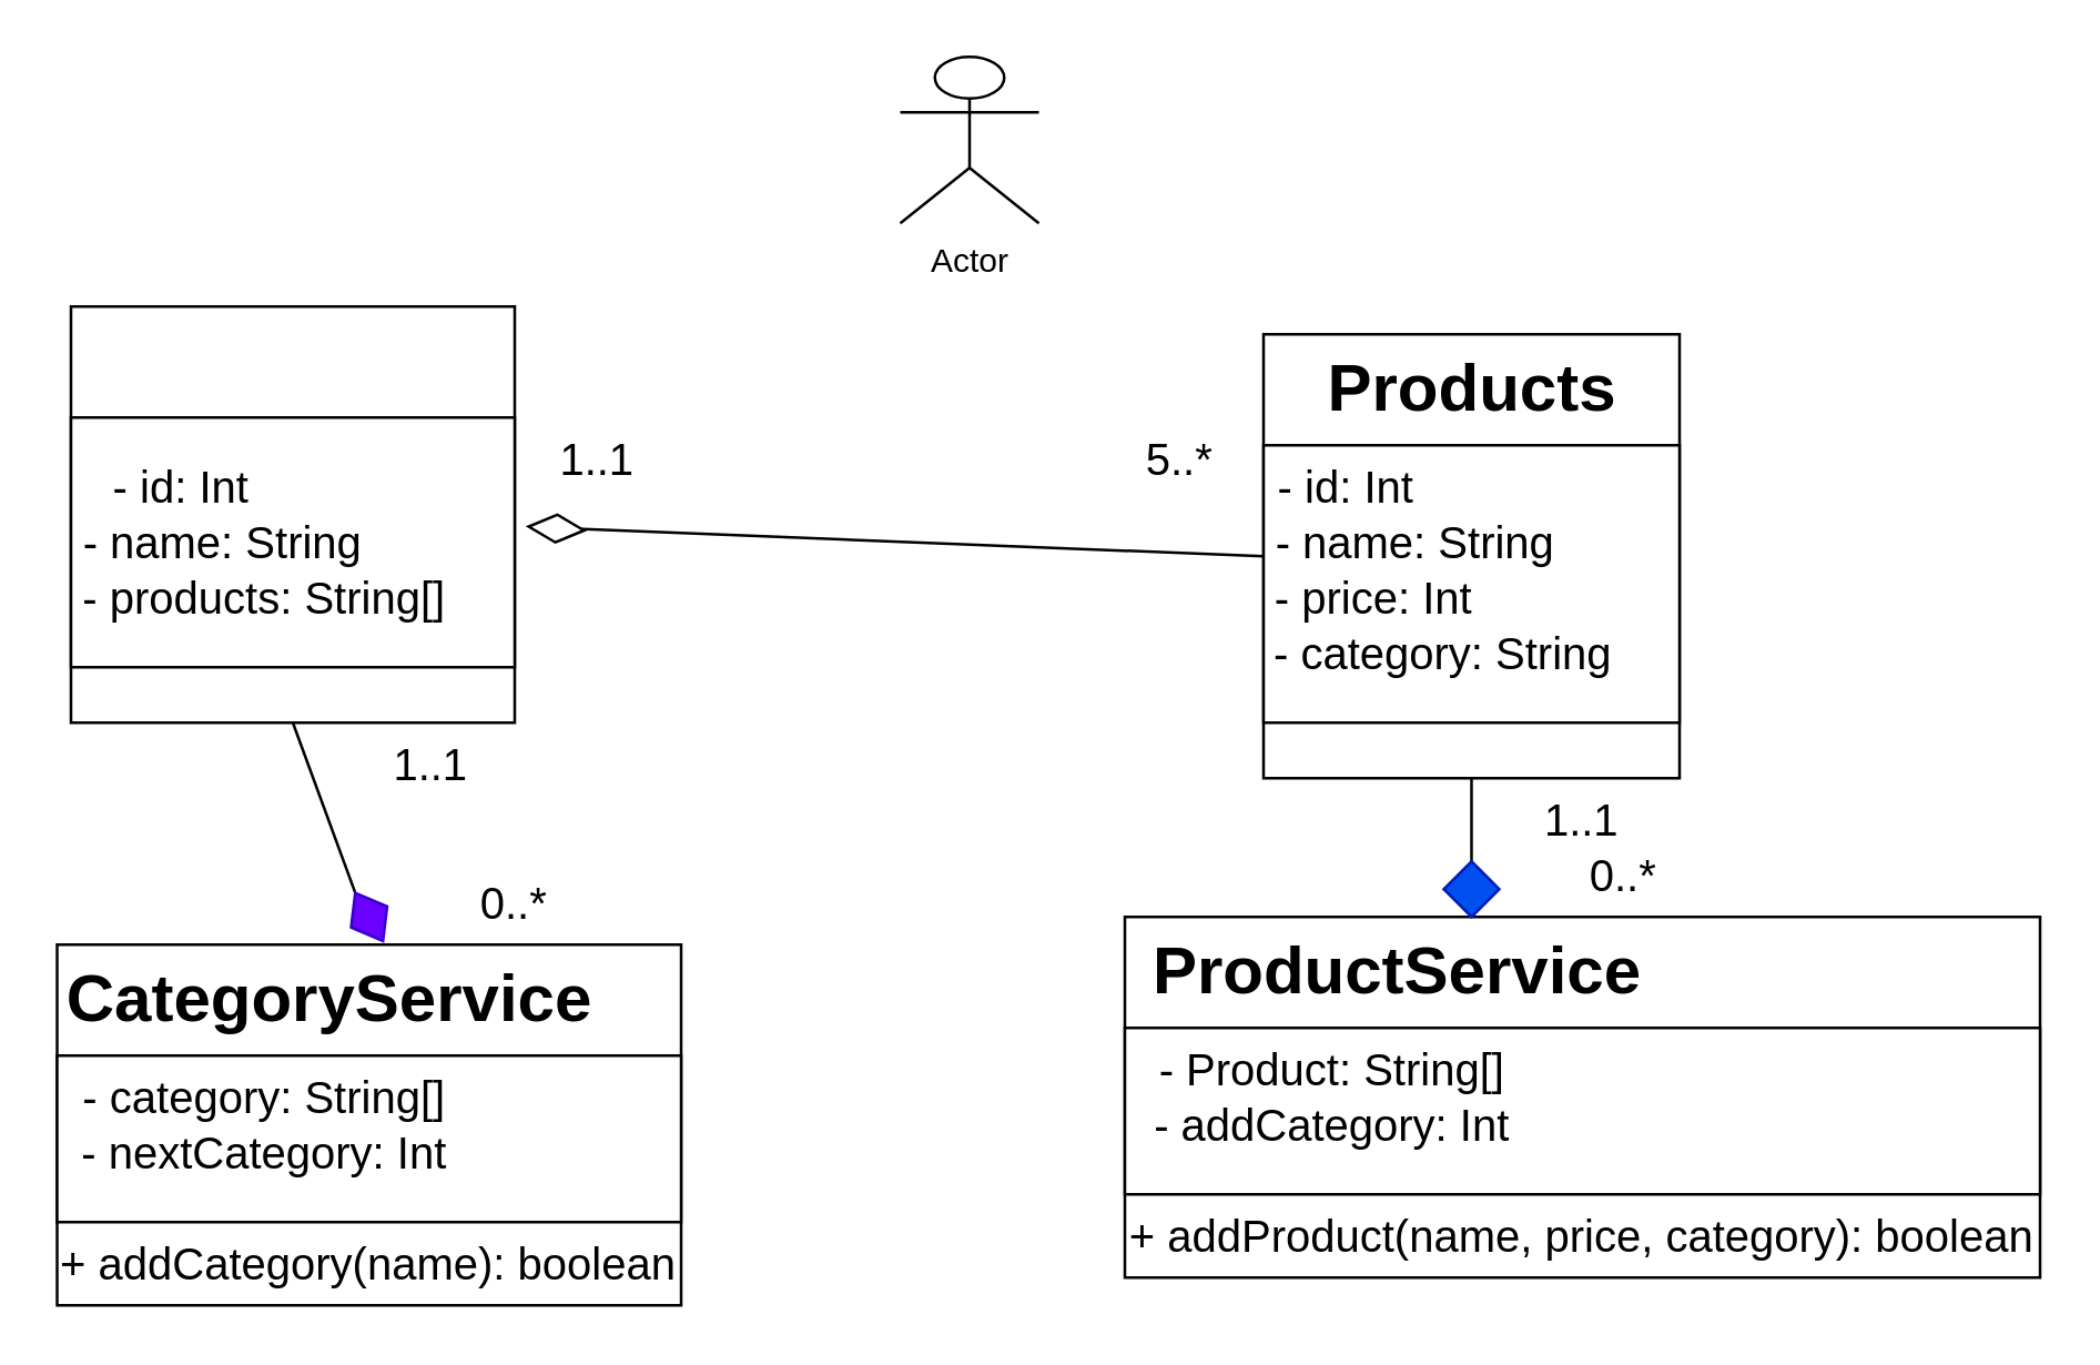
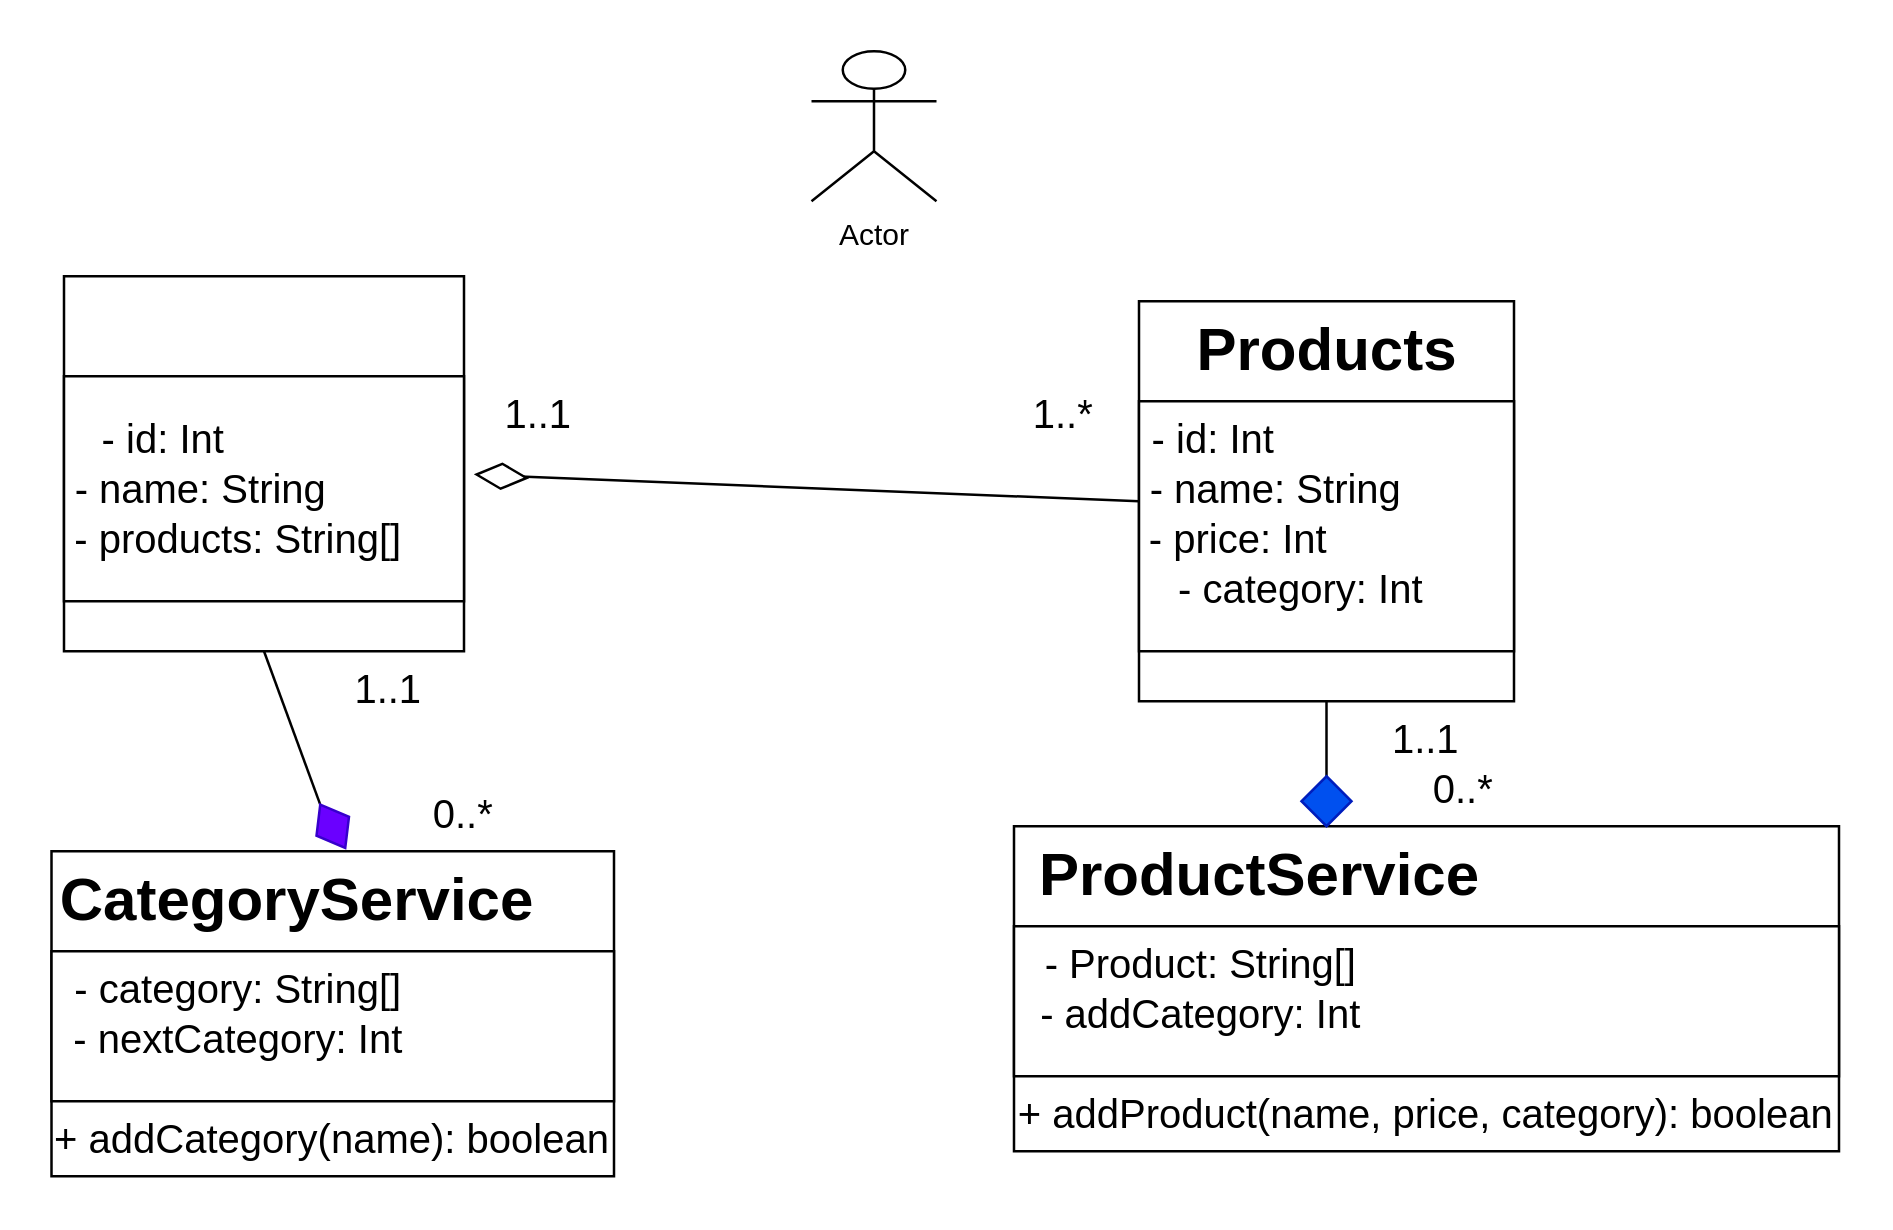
  <mxCell id="0" />
  <mxCell id="1" parent="0" />
  <mxCell id="2" value="Actor" style="shape=umlActor;verticalLabelPosition=bottom;verticalAlign=top;html=1;outlineConnect=0;" vertex="1" parent="1"><mxGeometry x="324" y="20" width="50" height="60" as="geometry" /></mxCell>
  <mxCell id="3" value="" style="rounded=0;whiteSpace=wrap;html=1;fontSize=16;" vertex="1" parent="1"><mxGeometry x="455" y="120" width="150" height="160" as="geometry" /></mxCell>
  <mxCell id="4" value="" style="rounded=0;whiteSpace=wrap;html=1;fontSize=16;" vertex="1" parent="1"><mxGeometry x="455" y="160" width="150" height="100" as="geometry" /></mxCell>
  <mxCell id="5" value="Products" style="text;strokeColor=none;fillColor=none;html=1;fontSize=24;fontStyle=1;verticalAlign=middle;align=center;" vertex="1" parent="1"><mxGeometry x="480" y="120" width="100" height="40" as="geometry" /></mxCell>
  <mxCell id="6" value="- id: Int" style="text;html=1;strokeColor=none;fillColor=none;align=center;verticalAlign=middle;whiteSpace=wrap;rounded=0;fontSize=16;" vertex="1" parent="1"><mxGeometry x="455" y="160" width="60" height="30" as="geometry" /></mxCell>
  <mxCell id="7" value="- name: String" style="text;html=1;strokeColor=none;fillColor=none;align=center;verticalAlign=middle;whiteSpace=wrap;rounded=0;fontSize=16;" vertex="1" parent="1"><mxGeometry x="455" y="180" width="110" height="30" as="geometry" /></mxCell>
  <mxCell id="8" value="- price: Int" style="text;html=1;strokeColor=none;fillColor=none;align=center;verticalAlign=middle;whiteSpace=wrap;rounded=0;fontSize=16;" vertex="1" parent="1"><mxGeometry x="455" y="200" width="80" height="30" as="geometry" /></mxCell>
- <mxCell id="9" value="- category: String" style="text;html=1;strokeColor=none;fillColor=none;align=center;verticalAlign=middle;whiteSpace=wrap;rounded=0;fontSize=16;" vertex="1" parent="1"><mxGeometry x="455" y="220" width="130" height="30" as="geometry" /></mxCell>
- <mxCell id="10" value="5..*" style="text;html=1;strokeColor=none;fillColor=none;align=center;verticalAlign=middle;whiteSpace=wrap;rounded=0;fontSize=16;" vertex="1" parent="1"><mxGeometry x="395" y="150" width="60" height="30" as="geometry" /></mxCell>
+ <mxCell id="9" value="- category: Int" style="text;html=1;strokeColor=none;fillColor=none;align=center;verticalAlign=middle;whiteSpace=wrap;rounded=0;fontSize=16;" vertex="1" parent="1"><mxGeometry x="455" y="220" width="130" height="30" as="geometry" /></mxCell>
+ <mxCell id="10" value="1..*" style="text;html=1;strokeColor=none;fillColor=none;align=center;verticalAlign=middle;whiteSpace=wrap;rounded=0;fontSize=16;" vertex="1" parent="1"><mxGeometry x="395" y="150" width="60" height="30" as="geometry" /></mxCell>
  <mxCell id="11" value="1..1" style="text;html=1;strokeColor=none;fillColor=none;align=center;verticalAlign=middle;whiteSpace=wrap;rounded=0;fontSize=16;" vertex="1" parent="1"><mxGeometry x="185" y="150" width="60" height="30" as="geometry" /></mxCell>
  <mxCell id="12" value="" style="group" vertex="1" connectable="0" parent="1"><mxGeometry x="25" y="110" width="160" height="150" as="geometry" /></mxCell>
  <mxCell id="13" value="" style="rounded=0;whiteSpace=wrap;html=1;" vertex="1" parent="12"><mxGeometry width="160" height="150" as="geometry" /></mxCell>
  <mxCell id="14" value="" style="rounded=0;whiteSpace=wrap;html=1;" vertex="1" parent="12"><mxGeometry y="40" width="160" height="90" as="geometry" /></mxCell>
  <mxCell id="15" value="&lt;span style=&quot;font-size: 16px;&quot;&gt;- id: Int&lt;/span&gt;" style="text;html=1;strokeColor=none;fillColor=none;align=center;verticalAlign=middle;whiteSpace=wrap;rounded=0;" vertex="1" parent="12"><mxGeometry y="50" width="80" height="30" as="geometry" /></mxCell>
  <mxCell id="16" value="- name: String" style="text;html=1;strokeColor=none;fillColor=none;align=center;verticalAlign=middle;whiteSpace=wrap;rounded=0;fontSize=16;" vertex="1" parent="12"><mxGeometry y="70" width="110" height="30" as="geometry" /></mxCell>
  <mxCell id="17" value="- products: String[]" style="text;html=1;strokeColor=none;fillColor=none;align=center;verticalAlign=middle;whiteSpace=wrap;rounded=0;fontSize=16;" vertex="1" parent="12"><mxGeometry y="90" width="140" height="30" as="geometry" /></mxCell>
  <mxCell id="18" value="" style="endArrow=none;html=1;strokeWidth=1;fontSize=16;endSize=6;targetPerimeterSpacing=0;jumpSize=10;entryX=0;entryY=0;entryDx=0;entryDy=0;" edge="1" parent="1" target="8"><mxGeometry width="50" height="50" relative="1" as="geometry"><mxPoint x="205" y="190" as="sourcePoint" /><mxPoint x="365" y="130" as="targetPoint" /></mxGeometry></mxCell>
  <mxCell id="19" value="" style="rhombus;whiteSpace=wrap;html=1;fontSize=16;rotation=94;" vertex="1" parent="1"><mxGeometry x="195" y="180" width="10" height="20" as="geometry" /></mxCell>
  <mxCell id="20" value="" style="rounded=0;whiteSpace=wrap;html=1;fontSize=16;" vertex="1" parent="1"><mxGeometry x="20" y="340" width="225" height="130" as="geometry" /></mxCell>
  <mxCell id="21" value="" style="rounded=0;whiteSpace=wrap;html=1;fontSize=16;" vertex="1" parent="1"><mxGeometry x="20" y="380" width="225" height="60" as="geometry" /></mxCell>
  <mxCell id="22" value="CategoryService" style="text;strokeColor=none;fillColor=none;html=1;fontSize=24;fontStyle=1;verticalAlign=middle;align=center;" vertex="1" parent="1"><mxGeometry x="67.5" y="340" width="100" height="40" as="geometry" /></mxCell>
  <mxCell id="23" value="- category: String[]" style="text;html=1;strokeColor=none;fillColor=none;align=center;verticalAlign=middle;whiteSpace=wrap;rounded=0;fontSize=16;" vertex="1" parent="1"><mxGeometry x="25" y="380" width="140" height="30" as="geometry" /></mxCell>
  <mxCell id="24" value="- nextCategory: Int" style="text;html=1;strokeColor=none;fillColor=none;align=center;verticalAlign=middle;whiteSpace=wrap;rounded=0;fontSize=16;" vertex="1" parent="1"><mxGeometry x="25" y="400" width="140" height="30" as="geometry" /></mxCell>
  <mxCell id="25" value="+ addCategory(name): boolean" style="text;html=1;strokeColor=none;fillColor=none;align=center;verticalAlign=middle;whiteSpace=wrap;rounded=0;fontSize=16;" vertex="1" parent="1"><mxGeometry x="20" y="440" width="225" height="30" as="geometry" /></mxCell>
  <mxCell id="26" value="" style="rounded=0;whiteSpace=wrap;html=1;fontSize=16;" vertex="1" parent="1"><mxGeometry x="405" y="330" width="330" height="130" as="geometry" /></mxCell>
  <mxCell id="27" value="" style="rounded=0;whiteSpace=wrap;html=1;fontSize=16;" vertex="1" parent="1"><mxGeometry x="405" y="370" width="330" height="60" as="geometry" /></mxCell>
  <mxCell id="28" value="" style="edgeStyle=none;jumpSize=10;html=1;strokeWidth=1;fontSize=16;startArrow=diamondThin;startFill=0;endSize=6;targetPerimeterSpacing=0;" edge="1" parent="1" source="29" target="27"><mxGeometry relative="1" as="geometry" /></mxCell>
  <mxCell id="29" value="ProductService" style="text;strokeColor=none;fillColor=none;html=1;fontSize=24;fontStyle=1;verticalAlign=middle;align=center;" vertex="1" parent="1"><mxGeometry x="452.5" y="330" width="100" height="40" as="geometry" /></mxCell>
  <mxCell id="30" value="- Product: String[]" style="text;html=1;strokeColor=none;fillColor=none;align=center;verticalAlign=middle;whiteSpace=wrap;rounded=0;fontSize=16;" vertex="1" parent="1"><mxGeometry x="410" y="370" width="140" height="30" as="geometry" /></mxCell>
  <mxCell id="31" value="- addCategory: Int" style="text;html=1;strokeColor=none;fillColor=none;align=center;verticalAlign=middle;whiteSpace=wrap;rounded=0;fontSize=16;" vertex="1" parent="1"><mxGeometry x="410" y="390" width="140" height="30" as="geometry" /></mxCell>
  <mxCell id="32" value="+ addProduct(name, price, category): boolean" style="text;html=1;strokeColor=none;fillColor=none;align=center;verticalAlign=middle;whiteSpace=wrap;rounded=0;fontSize=16;" vertex="1" parent="1"><mxGeometry x="405" y="430" width="330" height="30" as="geometry" /></mxCell>
  <mxCell id="33" value="" style="endArrow=none;html=1;strokeWidth=1;fontSize=16;endSize=6;targetPerimeterSpacing=0;jumpSize=10;entryX=0.5;entryY=1;entryDx=0;entryDy=0;exitX=0;exitY=0.5;exitDx=0;exitDy=0;" edge="1" parent="1" target="13"><mxGeometry width="50" height="50" relative="1" as="geometry"><mxPoint x="127.5" y="321.34" as="sourcePoint" /><mxPoint x="415" y="300" as="targetPoint" /></mxGeometry></mxCell>
  <mxCell id="34" value="" style="endArrow=none;html=1;strokeWidth=1;fontSize=16;endSize=6;targetPerimeterSpacing=0;jumpSize=10;entryX=0.5;entryY=1;entryDx=0;entryDy=0;" edge="1" parent="1" target="3"><mxGeometry width="50" height="50" relative="1" as="geometry"><mxPoint x="530" y="310" as="sourcePoint" /><mxPoint x="415" y="300" as="targetPoint" /></mxGeometry></mxCell>
  <mxCell id="35" value="0..*" style="text;html=1;strokeColor=none;fillColor=none;align=center;verticalAlign=middle;whiteSpace=wrap;rounded=0;fontSize=16;" vertex="1" parent="1"><mxGeometry x="555" y="300" width="60" height="30" as="geometry" /></mxCell>
  <mxCell id="36" value="" style="rhombus;whiteSpace=wrap;html=1;fontSize=16;rotation=-30;fillColor=#6a00ff;fontColor=#ffffff;strokeColor=#3700CC;" vertex="1" parent="1"><mxGeometry x="125" y="320" width="15" height="20" as="geometry" /></mxCell>
  <mxCell id="37" value="" style="rhombus;whiteSpace=wrap;html=1;fontSize=16;fillColor=#0050ef;fontColor=#ffffff;strokeColor=#001DBC;" vertex="1" parent="1"><mxGeometry x="520" y="310" width="20" height="20" as="geometry" /></mxCell>
  <mxCell id="38" value="0..*" style="text;html=1;strokeColor=none;fillColor=none;align=center;verticalAlign=middle;whiteSpace=wrap;rounded=0;fontSize=16;" vertex="1" parent="1"><mxGeometry x="155" y="310" width="60" height="30" as="geometry" /></mxCell>
  <mxCell id="39" value="1..1" style="text;html=1;strokeColor=none;fillColor=none;align=center;verticalAlign=middle;whiteSpace=wrap;rounded=0;fontSize=16;" vertex="1" parent="1"><mxGeometry x="125" y="260" width="60" height="30" as="geometry" /></mxCell>
  <mxCell id="40" value="1..1" style="text;html=1;strokeColor=none;fillColor=none;align=center;verticalAlign=middle;whiteSpace=wrap;rounded=0;fontSize=16;" vertex="1" parent="1"><mxGeometry x="540" y="280" width="60" height="30" as="geometry" /></mxCell>
